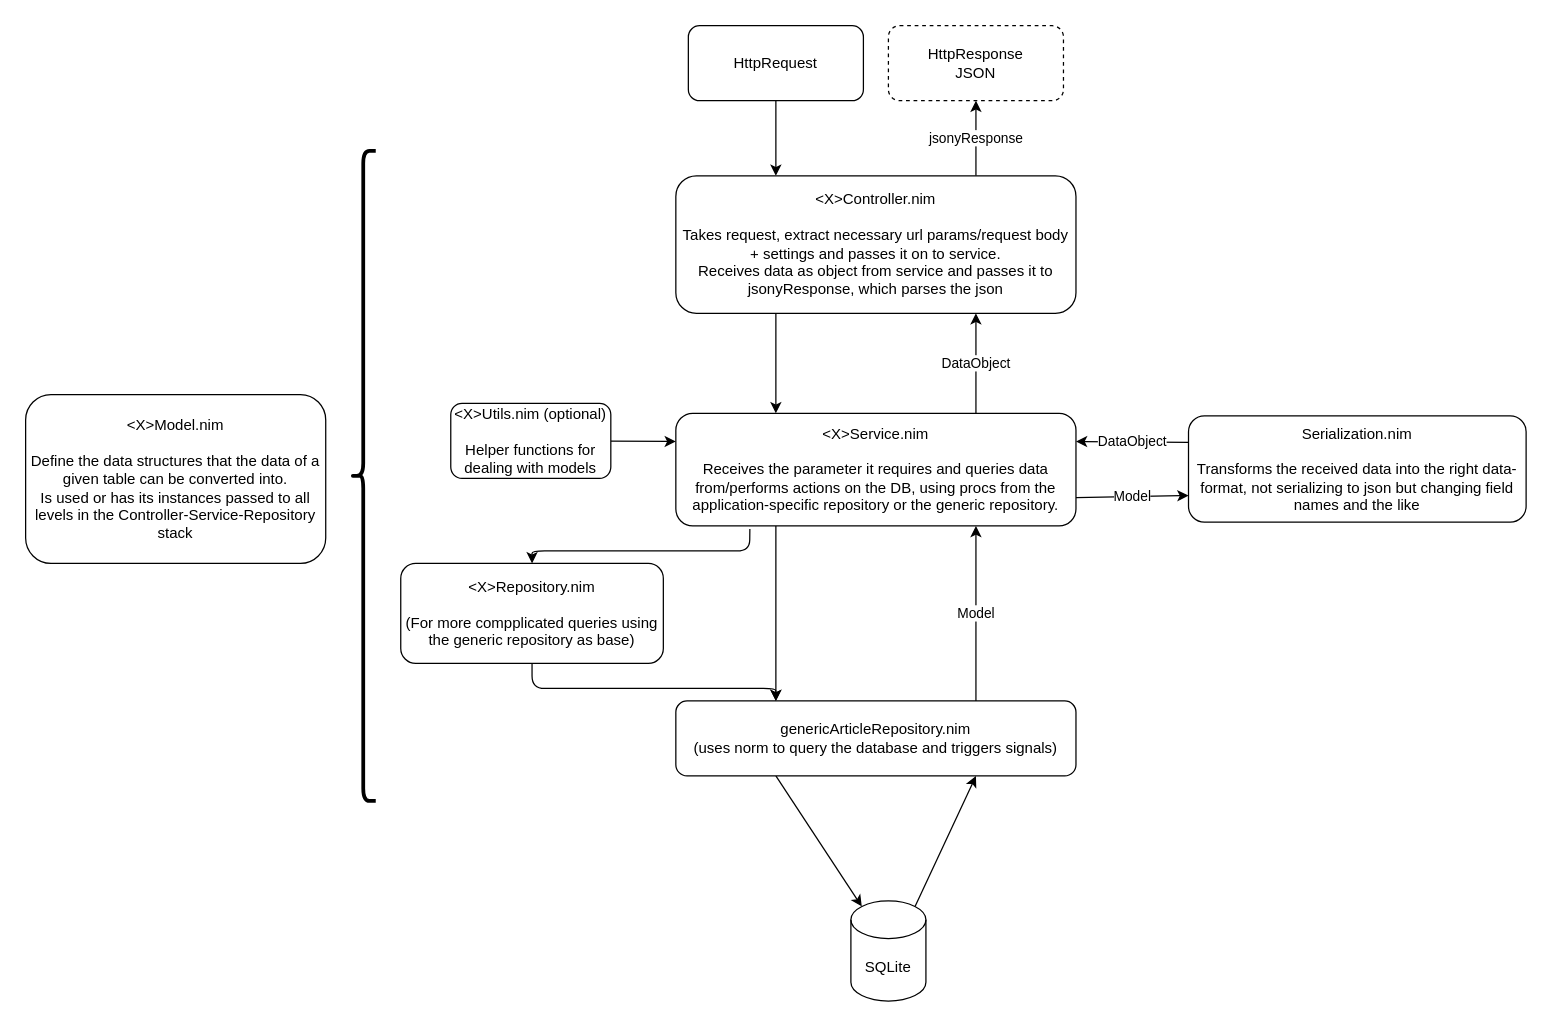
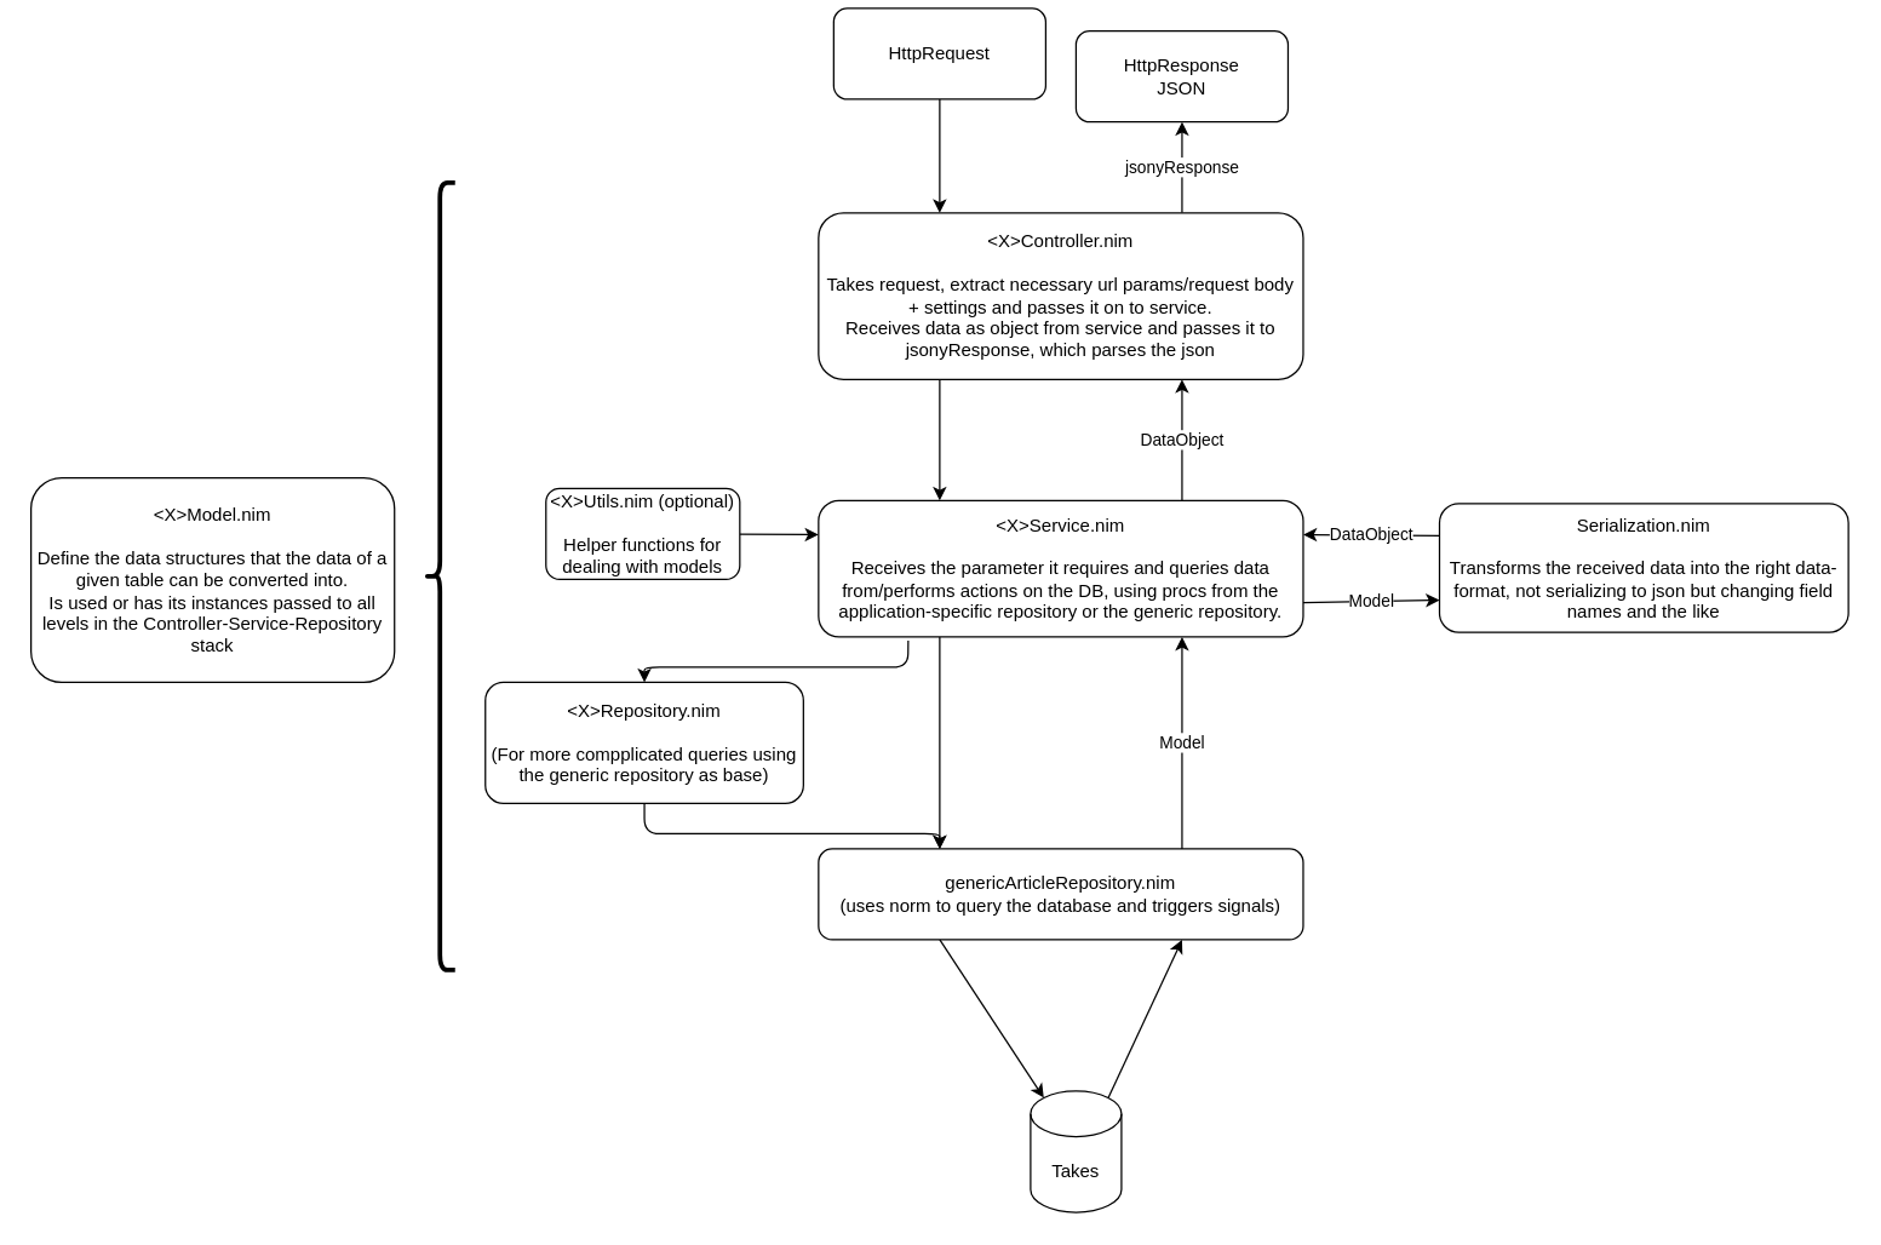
  <mxCell id="0" />
  <mxCell id="1" parent="0" />
  <mxCell id="2" value="" style="edgeStyle=none;html=1;entryX=0.25;entryY=0;entryDx=0;entryDy=0;" parent="1" source="3" target="7" edge="1"><mxGeometry relative="1" as="geometry" /></mxCell>
- <mxCell id="3" value="HttpRequest" style="rounded=1;whiteSpace=wrap;html=1;" parent="1" vertex="1"><mxGeometry x="550" y="20" width="140" height="60" as="geometry" /></mxCell>
- <mxCell id="4" value="HttpResponse&lt;br&gt;JSON" style="rounded=1;whiteSpace=wrap;html=1;dashed=1;" parent="1" vertex="1"><mxGeometry x="710" y="20" width="140" height="60" as="geometry" /></mxCell>
+ <mxCell id="3" value="HttpRequest" style="rounded=1;whiteSpace=wrap;html=1;" parent="1" vertex="1"><mxGeometry x="550" y="5" width="140" height="60" as="geometry" /></mxCell>
+ <mxCell id="4" value="HttpResponse&lt;br&gt;JSON" style="rounded=1;whiteSpace=wrap;html=1;" parent="1" vertex="1"><mxGeometry x="710" y="20" width="140" height="60" as="geometry" /></mxCell>
  <mxCell id="5" value="jsonyResponse" style="edgeStyle=none;html=1;exitX=0.75;exitY=0;exitDx=0;exitDy=0;" parent="1" source="7" target="4" edge="1"><mxGeometry relative="1" as="geometry" /></mxCell>
  <mxCell id="6" style="edgeStyle=none;html=1;exitX=0.25;exitY=1;exitDx=0;exitDy=0;entryX=0.25;entryY=0;entryDx=0;entryDy=0;" parent="1" source="7" target="12" edge="1"><mxGeometry relative="1" as="geometry" /></mxCell>
  <mxCell id="7" value="&amp;lt;X&amp;gt;Controller.nim&lt;br&gt;&lt;br&gt;Takes request, extract necessary url params/request body + settings and passes it on to service.&lt;br&gt;Receives data as object from service and passes it to jsonyResponse, which parses the json" style="rounded=1;whiteSpace=wrap;html=1;" parent="1" vertex="1"><mxGeometry x="540" y="140" width="320" height="110" as="geometry" /></mxCell>
  <mxCell id="8" style="edgeStyle=none;html=1;exitX=0.185;exitY=1.027;exitDx=0;exitDy=0;entryX=0.5;entryY=0;entryDx=0;entryDy=0;exitPerimeter=0;" parent="1" source="12" target="17" edge="1"><mxGeometry relative="1" as="geometry"><Array as="points"><mxPoint x="599" y="440" /><mxPoint x="425" y="440" /></Array></mxGeometry></mxCell>
  <mxCell id="9" style="edgeStyle=none;html=1;exitX=0.25;exitY=1;exitDx=0;exitDy=0;" parent="1" source="12" edge="1"><mxGeometry relative="1" as="geometry"><mxPoint x="620" y="560" as="targetPoint" /></mxGeometry></mxCell>
  <mxCell id="10" value="DataObject" style="edgeStyle=none;html=1;exitX=0.75;exitY=0;exitDx=0;exitDy=0;entryX=0.75;entryY=1;entryDx=0;entryDy=0;" parent="1" source="12" target="7" edge="1"><mxGeometry relative="1" as="geometry" /></mxCell>
  <mxCell id="11" value="Model" style="edgeStyle=none;html=1;exitX=1;exitY=0.75;exitDx=0;exitDy=0;entryX=0;entryY=0.75;entryDx=0;entryDy=0;" edge="1" parent="1" source="12" target="25"><mxGeometry relative="1" as="geometry" /></mxCell>
  <mxCell id="12" value="&amp;lt;X&amp;gt;Service.nim&lt;br&gt;&lt;br&gt;Receives the parameter it requires and queries data from/performs actions on the DB, using procs from the application-specific repository or the generic repository." style="rounded=1;whiteSpace=wrap;html=1;" parent="1" vertex="1"><mxGeometry x="540" y="330" width="320" height="90" as="geometry" /></mxCell>
  <mxCell id="13" value="Model" style="edgeStyle=none;html=1;exitX=0.75;exitY=0;exitDx=0;exitDy=0;entryX=0.75;entryY=1;entryDx=0;entryDy=0;" parent="1" source="15" target="12" edge="1"><mxGeometry relative="1" as="geometry" /></mxCell>
  <mxCell id="14" style="edgeStyle=none;html=1;exitX=0.25;exitY=1;exitDx=0;exitDy=0;entryX=0.145;entryY=0;entryDx=0;entryDy=4.35;entryPerimeter=0;" parent="1" source="15" target="19" edge="1"><mxGeometry relative="1" as="geometry" /></mxCell>
  <mxCell id="15" value="genericArticleRepository.nim&lt;br&gt;(uses norm to query the database and triggers signals)" style="rounded=1;whiteSpace=wrap;html=1;" parent="1" vertex="1"><mxGeometry x="540" y="560" width="320" height="60" as="geometry" /></mxCell>
  <mxCell id="16" style="edgeStyle=none;html=1;exitX=0.5;exitY=1;exitDx=0;exitDy=0;entryX=0.25;entryY=0;entryDx=0;entryDy=0;" parent="1" source="17" target="15" edge="1"><mxGeometry relative="1" as="geometry"><Array as="points"><mxPoint x="425" y="550" /><mxPoint x="620" y="550" /></Array></mxGeometry></mxCell>
  <mxCell id="17" value="&amp;lt;X&amp;gt;Repository.nim&lt;br&gt;&lt;br&gt;(For more compplicated queries using the generic repository as base)" style="rounded=1;whiteSpace=wrap;html=1;" parent="1" vertex="1"><mxGeometry x="320" y="450" width="210" height="80" as="geometry" /></mxCell>
  <mxCell id="18" style="edgeStyle=none;html=1;exitX=0.855;exitY=0;exitDx=0;exitDy=4.35;exitPerimeter=0;entryX=0.75;entryY=1;entryDx=0;entryDy=0;" parent="1" source="19" target="15" edge="1"><mxGeometry relative="1" as="geometry" /></mxCell>
- <mxCell id="19" value="SQLite" style="shape=cylinder3;whiteSpace=wrap;html=1;boundedLbl=1;backgroundOutline=1;size=15;" parent="1" vertex="1"><mxGeometry x="680" y="720" width="60" height="80" as="geometry" /></mxCell>
+ <mxCell id="19" value="Takes" style="shape=cylinder3;whiteSpace=wrap;html=1;boundedLbl=1;backgroundOutline=1;size=15;" parent="1" vertex="1"><mxGeometry x="680" y="720" width="60" height="80" as="geometry" /></mxCell>
  <mxCell id="20" style="edgeStyle=none;html=1;entryX=0;entryY=0.25;entryDx=0;entryDy=0;" parent="1" source="21" target="12" edge="1"><mxGeometry relative="1" as="geometry" /></mxCell>
  <mxCell id="21" value="&amp;lt;X&amp;gt;Utils.nim (optional)&lt;br&gt;&lt;br&gt;Helper functions for dealing with models" style="rounded=1;whiteSpace=wrap;html=1;" parent="1" vertex="1"><mxGeometry x="360" y="322" width="128" height="60" as="geometry" /></mxCell>
  <mxCell id="22" value="&amp;lt;X&amp;gt;Model.nim&lt;br&gt;&lt;br&gt;Define the data structures that the data of a given table can be converted into.&lt;br&gt;Is used or has its instances passed to all levels in the Controller-Service-Repository stack" style="rounded=1;whiteSpace=wrap;html=1;" parent="1" vertex="1"><mxGeometry x="20" y="315" width="240" height="135" as="geometry" /></mxCell>
  <mxCell id="23" value="" style="shape=curlyBracket;whiteSpace=wrap;html=1;rounded=1;strokeWidth=3;" parent="1" vertex="1"><mxGeometry x="280" y="120" width="20" height="520" as="geometry" /></mxCell>
  <mxCell id="24" value="DataObject" style="edgeStyle=none;html=1;exitX=0;exitY=0.25;exitDx=0;exitDy=0;entryX=1;entryY=0.25;entryDx=0;entryDy=0;" edge="1" parent="1" source="25" target="12"><mxGeometry relative="1" as="geometry" /></mxCell>
  <mxCell id="25" value="Serialization.nim&lt;br&gt;&lt;br&gt;Transforms the received data into the right data-format, not serializing to json but changing field names and the like" style="rounded=1;whiteSpace=wrap;html=1;" vertex="1" parent="1"><mxGeometry x="950" y="332" width="270" height="85" as="geometry" /></mxCell>
